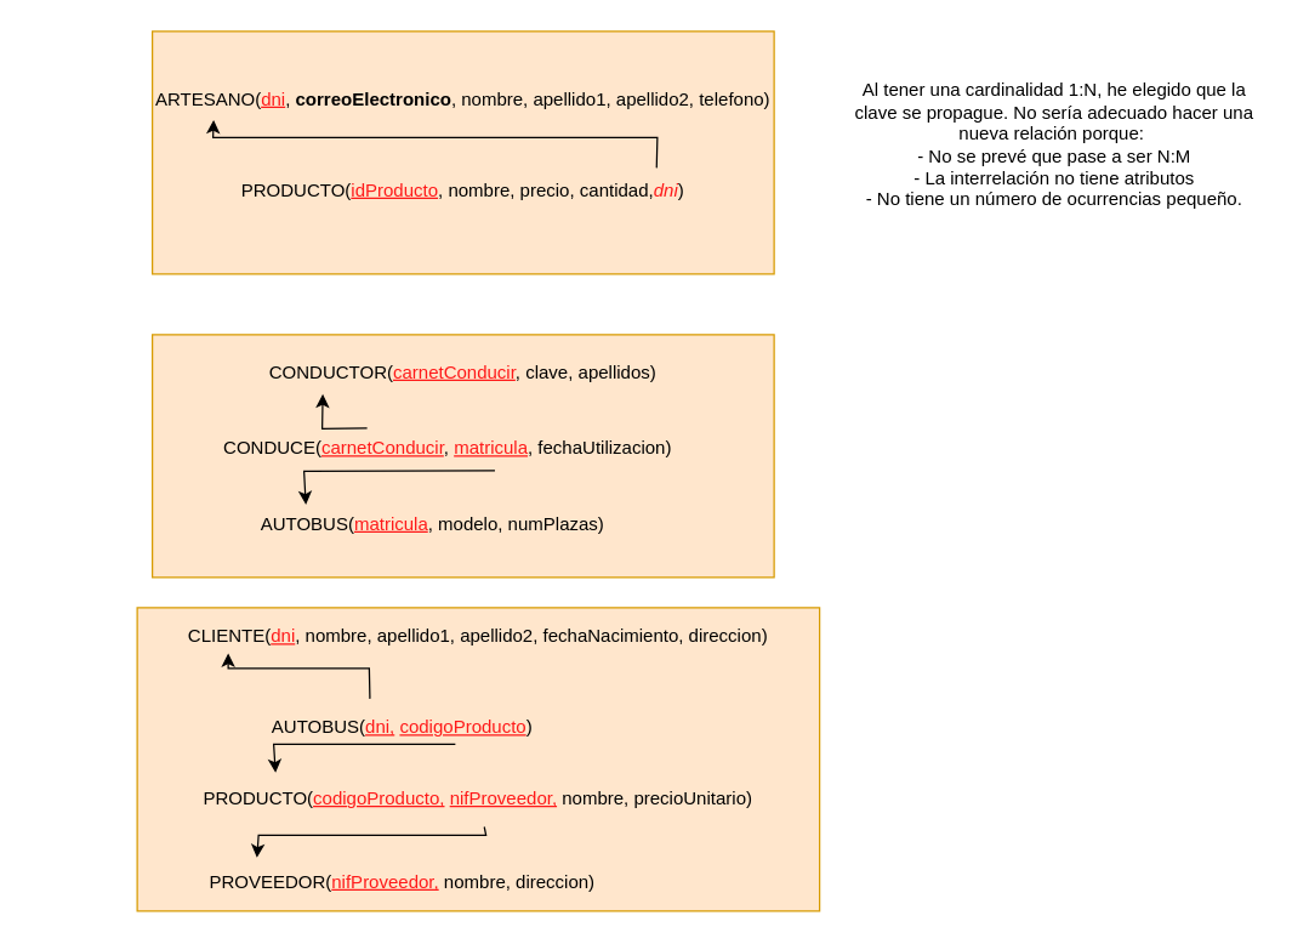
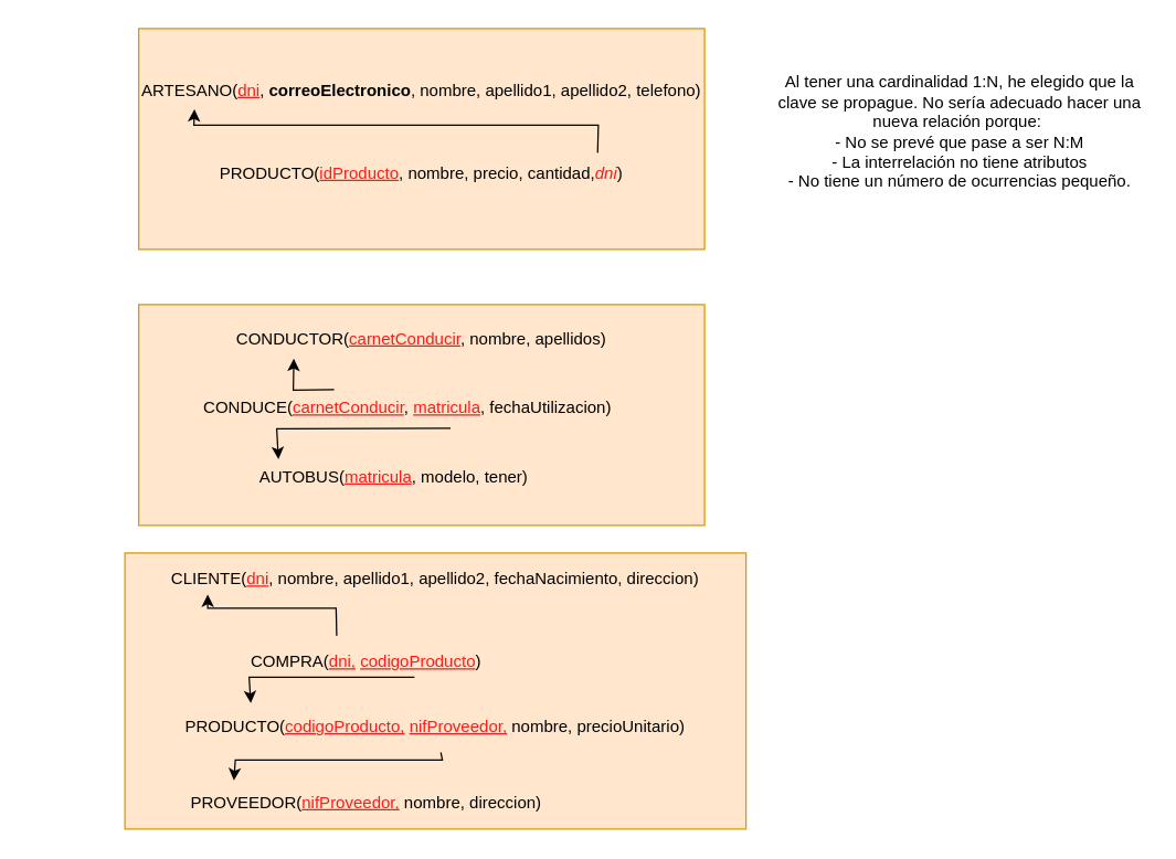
  <mxCell id="0" />
  <mxCell id="1" parent="0" />
  <mxCell id="2" value="" style="rounded=0;whiteSpace=wrap;html=1;fillColor=#ffe6cc;strokeColor=#d79b00;" vertex="1" parent="1"><mxGeometry x="100" y="20" width="410" height="160" as="geometry" /></mxCell>
  <mxCell id="3" value="ARTESANO(&lt;font style=&quot;&quot; color=&quot;#ff1919&quot;&gt;&lt;u&gt;dni&lt;/u&gt;&lt;/font&gt;,&lt;b&gt; correoElectronico&lt;/b&gt;, nombre, apellido1, apellido2, telefono)" style="text;html=1;strokeColor=none;fillColor=none;align=center;verticalAlign=middle;whiteSpace=wrap;rounded=0;" vertex="1" parent="1"><mxGeometry x="60" y="50" width="490" height="30" as="geometry" /></mxCell>
  <mxCell id="4" value="PRODUCTO(&lt;font color=&quot;#ff1919&quot;&gt;&lt;u&gt;idProducto&lt;/u&gt;&lt;/font&gt;,&lt;b&gt;&amp;nbsp;&lt;/b&gt;nombre, precio, cantidad,&lt;i&gt;&lt;font color=&quot;#ff1919&quot;&gt;dni&lt;/font&gt;&lt;/i&gt;)" style="text;html=1;strokeColor=none;fillColor=none;align=center;verticalAlign=middle;whiteSpace=wrap;rounded=0;" vertex="1" parent="1"><mxGeometry y="110" width="510" height="30" as="geometry" x="50" /></mxCell>
  <mxCell id="5" value="Al tener una cardinalidad 1:N, he elegido que la clave se propague. No sería adecuado hacer una nueva relación porque:&amp;nbsp;&lt;br&gt;- No se prevé que pase a ser N:M&lt;br&gt;- La interrelación no tiene atributos&lt;br&gt;- No tiene un número de ocurrencias pequeño." style="text;html=1;strokeColor=none;fillColor=none;align=center;verticalAlign=middle;whiteSpace=wrap;rounded=0;" vertex="1" parent="1"><mxGeometry x="560" y="20" width="270" height="150" as="geometry" /></mxCell>
  <mxCell id="6" value="" style="rounded=0;whiteSpace=wrap;html=1;fillColor=#ffe6cc;strokeColor=#d79b00;" vertex="1" parent="1"><mxGeometry x="100" y="220" width="410" height="160" as="geometry" /></mxCell>
- <mxCell id="7" value="CONDUCTOR(&lt;font color=&quot;#ff1919&quot;&gt;&lt;u&gt;carnetConducir&lt;/u&gt;&lt;/font&gt;, clave, apellidos)" style="text;html=1;strokeColor=none;fillColor=none;align=center;verticalAlign=middle;whiteSpace=wrap;rounded=0;" vertex="1" parent="1"><mxGeometry x="60" y="230" width="490" height="30" as="geometry" /></mxCell>
+ <mxCell id="7" value="CONDUCTOR(&lt;font color=&quot;#ff1919&quot;&gt;&lt;u&gt;carnetConducir&lt;/u&gt;&lt;/font&gt;, nombre, apellidos)" style="text;html=1;strokeColor=none;fillColor=none;align=center;verticalAlign=middle;whiteSpace=wrap;rounded=0;" vertex="1" parent="1"><mxGeometry x="60" y="230" width="490" height="30" as="geometry" /></mxCell>
  <mxCell id="8" value="CONDUCE(&lt;font color=&quot;#ff1919&quot;&gt;&lt;u&gt;carnetConducir&lt;/u&gt;&lt;/font&gt;, &lt;font color=&quot;#ff1919&quot;&gt;&lt;u&gt;matricula&lt;/u&gt;&lt;/font&gt;, fechaUtilizacion)" style="text;html=1;strokeColor=none;fillColor=none;align=center;verticalAlign=middle;whiteSpace=wrap;rounded=0;" vertex="1" parent="1"><mxGeometry y="280" width="490" height="30" as="geometry" x="50" /></mxCell>
- <mxCell id="9" value="AUTOBUS(&lt;font color=&quot;#ff1919&quot;&gt;&lt;u&gt;matricula&lt;/u&gt;&lt;/font&gt;, modelo, numPlazas)" style="text;html=1;strokeColor=none;fillColor=none;align=center;verticalAlign=middle;whiteSpace=wrap;rounded=0;" vertex="1" parent="1"><mxGeometry x="40" y="330" width="490" height="30" as="geometry" /></mxCell>
+ <mxCell id="9" value="AUTOBUS(&lt;font color=&quot;#ff1919&quot;&gt;&lt;u&gt;matricula&lt;/u&gt;&lt;/font&gt;, modelo, tener)" style="text;html=1;strokeColor=none;fillColor=none;align=center;verticalAlign=middle;whiteSpace=wrap;rounded=0;" vertex="1" parent="1"><mxGeometry x="40" y="330" width="490" height="30" as="geometry" /></mxCell>
  <mxCell id="10" value="" style="group" vertex="1" connectable="0" parent="1"><mxGeometry y="400" width="490" height="200" as="geometry" x="50" /></mxCell>
  <mxCell id="11" value="" style="rounded=0;whiteSpace=wrap;html=1;fillColor=#ffe6cc;strokeColor=#d79b00;container=1;" vertex="1" parent="10"><mxGeometry x="40" width="450" height="200" as="geometry"><mxRectangle x="40" width="50" height="40" as="alternateBounds" /></mxGeometry></mxCell>
  <mxCell id="12" value="PROVEEDOR(&lt;font color=&quot;#ff1919&quot;&gt;&lt;u&gt;nifProveedor,&lt;/u&gt;&amp;nbsp;&lt;/font&gt;nombre, direccion)" style="text;html=1;strokeColor=none;fillColor=none;align=center;verticalAlign=middle;whiteSpace=wrap;rounded=0;" vertex="1" parent="11"><mxGeometry x="-70" y="162.5" width="490" height="37.5" as="geometry" /></mxCell>
  <mxCell id="13" value="CLIENTE(&lt;font color=&quot;#ff1919&quot;&gt;&lt;u&gt;dni&lt;/u&gt;&lt;/font&gt;, nombre, apellido1, apellido2, fechaNacimiento, direccion)" style="text;html=1;strokeColor=none;fillColor=none;align=center;verticalAlign=middle;whiteSpace=wrap;rounded=0;" vertex="1" parent="11"><mxGeometry x="-20" width="490" height="37.5" as="geometry" /></mxCell>
- <mxCell id="14" value="AUTOBUS(&lt;font color=&quot;#ff1919&quot;&gt;&lt;u&gt;dni,&lt;/u&gt; &lt;u&gt;codigoProducto&lt;/u&gt;&lt;/font&gt;)" style="text;html=1;strokeColor=none;fillColor=none;align=center;verticalAlign=middle;whiteSpace=wrap;rounded=0;" vertex="1" parent="11"><mxGeometry x="-70" y="60" width="490" height="37.5" as="geometry" /></mxCell>
+ <mxCell id="14" value="COMPRA(&lt;font color=&quot;#ff1919&quot;&gt;&lt;u&gt;dni,&lt;/u&gt; &lt;u&gt;codigoProducto&lt;/u&gt;&lt;/font&gt;)" style="text;html=1;strokeColor=none;fillColor=none;align=center;verticalAlign=middle;whiteSpace=wrap;rounded=0;" vertex="1" parent="11"><mxGeometry x="-70" y="60" width="490" height="37.5" as="geometry" /></mxCell>
  <mxCell id="15" value="PRODUCTO(&lt;font color=&quot;#ff1919&quot;&gt;&lt;u&gt;codigoProducto,&lt;/u&gt; &lt;u&gt;nifProveedor,&lt;/u&gt;&amp;nbsp;&lt;/font&gt;nombre, precioUnitario)" style="text;html=1;strokeColor=none;fillColor=none;align=center;verticalAlign=middle;whiteSpace=wrap;rounded=0;" vertex="1" parent="11"><mxGeometry x="-20" y="107" width="490" height="37.5" as="geometry" /></mxCell>
  <mxCell id="16" value="" style="endArrow=classic;html=1;rounded=0;exitX=0.456;exitY=0;exitDx=0;exitDy=0;exitPerimeter=0;" edge="1" parent="11" source="14"><mxGeometry width="50" height="50" relative="1" as="geometry"><mxPoint x="350" y="140" as="sourcePoint" /><mxPoint x="60" y="30" as="targetPoint" /><Array as="points"><mxPoint x="153" y="40" /><mxPoint x="60" y="40" /></Array></mxGeometry></mxCell>
  <mxCell id="17" value="" style="endArrow=classic;html=1;rounded=0;exitX=0.571;exitY=0.8;exitDx=0;exitDy=0;exitPerimeter=0;entryX=0.227;entryY=0.048;entryDx=0;entryDy=0;entryPerimeter=0;" edge="1" parent="11" source="14" target="15"><mxGeometry width="50" height="50" relative="1" as="geometry"><mxPoint x="350" y="140" as="sourcePoint" /><mxPoint x="170" y="110" as="targetPoint" /><Array as="points"><mxPoint x="90" y="90" /></Array></mxGeometry></mxCell>
  <mxCell id="18" value="" style="endArrow=classic;html=1;rounded=0;entryX=0.304;entryY=0.061;entryDx=0;entryDy=0;entryPerimeter=0;" edge="1" parent="11" source="15" target="12"><mxGeometry width="50" height="50" relative="1" as="geometry"><mxPoint x="230" y="140" as="sourcePoint" /><mxPoint x="400" y="90" as="targetPoint" /><Array as="points"><mxPoint x="230" y="150" /><mxPoint x="80" y="150" /></Array></mxGeometry></mxCell>
  <mxCell id="19" value="" style="endArrow=classic;html=1;rounded=0;exitX=0.75;exitY=0;exitDx=0;exitDy=0;entryX=0.164;entryY=0.947;entryDx=0;entryDy=0;entryPerimeter=0;" edge="1" parent="1" source="4" target="3"><mxGeometry width="50" height="50" relative="1" as="geometry"><mxPoint x="440" y="300" as="sourcePoint" /><mxPoint x="490" y="250" as="targetPoint" /><Array as="points"><mxPoint x="433" y="90" /><mxPoint x="140" y="90" /></Array></mxGeometry></mxCell>
  <mxCell id="20" value="" style="endArrow=classic;html=1;rounded=0;exitX=0.391;exitY=0.053;exitDx=0;exitDy=0;exitPerimeter=0;entryX=0.311;entryY=0.973;entryDx=0;entryDy=0;entryPerimeter=0;" edge="1" parent="1" source="8" target="7"><mxGeometry width="50" height="50" relative="1" as="geometry"><mxPoint x="440" y="380" as="sourcePoint" /><mxPoint x="490" y="330" as="targetPoint" /><Array as="points"><mxPoint x="212" y="282" /></Array></mxGeometry></mxCell>
  <mxCell id="21" value="" style="endArrow=classic;html=1;rounded=0;exitX=0.563;exitY=0.987;exitDx=0;exitDy=0;exitPerimeter=0;entryX=0.329;entryY=0.067;entryDx=0;entryDy=0;entryPerimeter=0;" edge="1" parent="1" source="8" target="9"><mxGeometry width="50" height="50" relative="1" as="geometry"><mxPoint x="440" y="460" as="sourcePoint" /><mxPoint x="490" y="410" as="targetPoint" /><Array as="points"><mxPoint x="200" y="310" /></Array></mxGeometry></mxCell>
